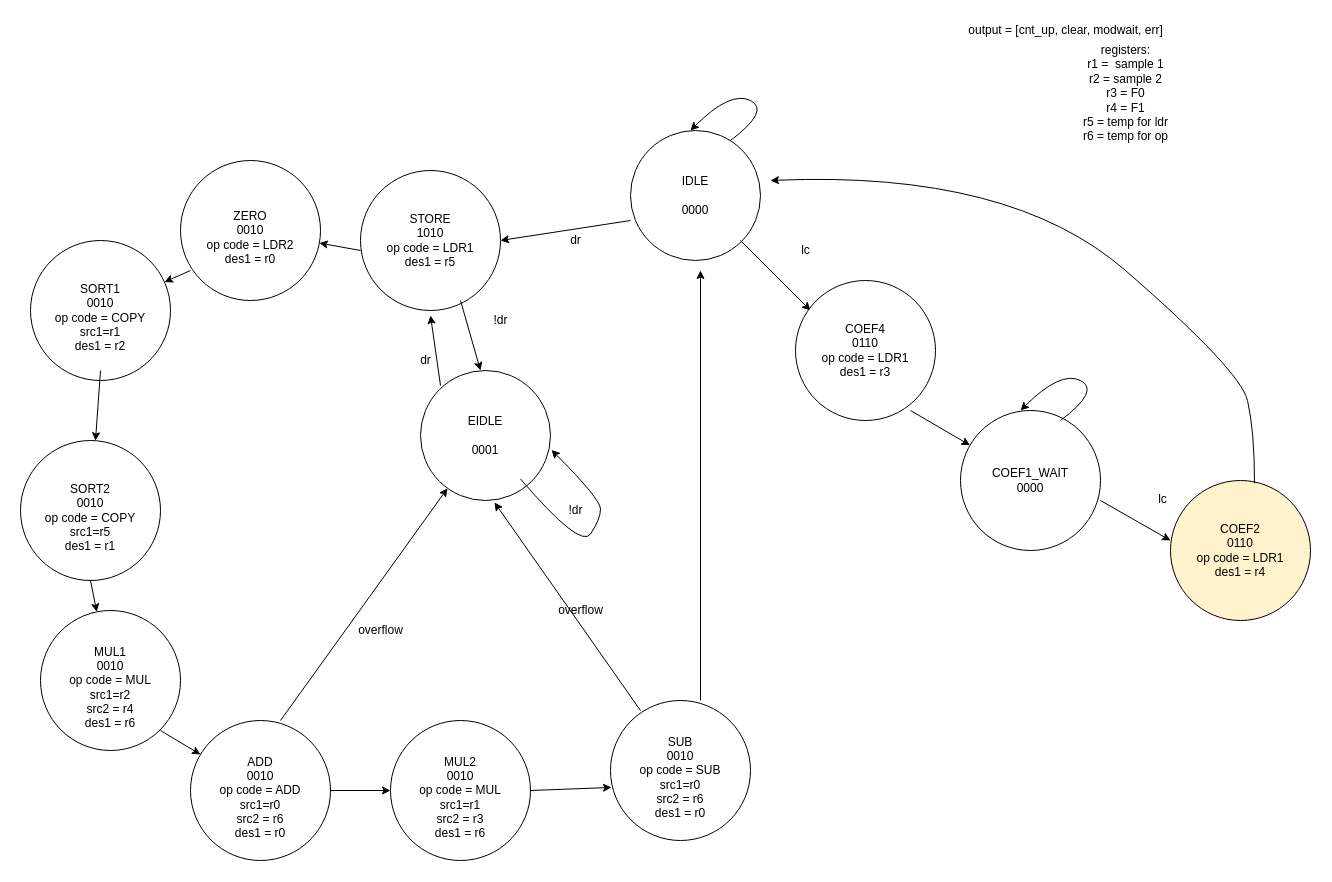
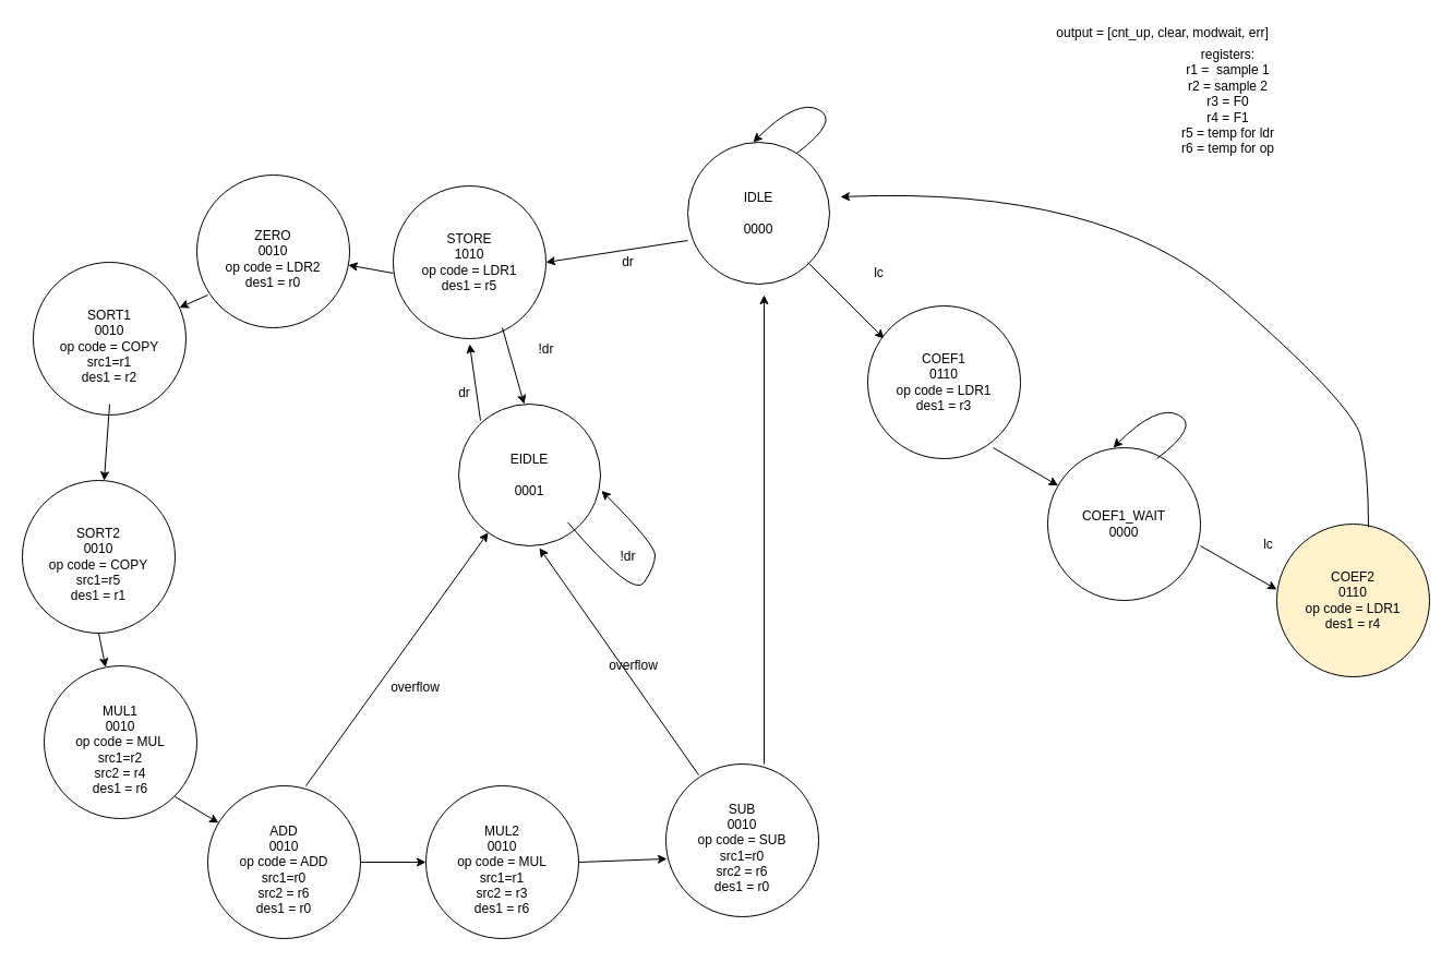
  <mxCell id="0" />
  <mxCell id="1" parent="0" />
  <mxCell id="2" value="&lt;div&gt;IDLE&lt;/div&gt;&lt;div&gt;&lt;br&gt;&lt;/div&gt;&lt;div&gt;0000&lt;/div&gt;" style="ellipse;whiteSpace=wrap;html=1;aspect=fixed;" vertex="1" parent="1"><mxGeometry x="630" y="130" width="130" height="130" as="geometry" /></mxCell>
  <mxCell id="3" value="&lt;div&gt;registers:&lt;/div&gt;&lt;div&gt;r1 =&amp;nbsp; sample 1&lt;/div&gt;&lt;div&gt;r2 = sample 2&lt;/div&gt;&lt;div&gt;r3 = F0&lt;/div&gt;&lt;div&gt;r4 = F1&lt;/div&gt;&lt;div&gt;r5 = temp for ldr&lt;/div&gt;&lt;div&gt;r6 = temp for op&lt;br&gt;&lt;/div&gt;&lt;div&gt;&lt;br&gt;&lt;/div&gt;" style="text;html=1;align=center;verticalAlign=middle;resizable=0;points=[];autosize=1;" vertex="1" parent="1"><mxGeometry x="1075" y="40" width="100" height="120" as="geometry" /></mxCell>
  <mxCell id="4" value="" style="endArrow=classic;html=1;" edge="1" parent="1"><mxGeometry width="50" height="50" relative="1" as="geometry"><mxPoint x="740" y="240" as="sourcePoint" /><mxPoint x="810" y="310" as="targetPoint" /></mxGeometry></mxCell>
  <mxCell id="5" value="output = [cnt_up, clear, modwait, err]" style="text;html=1;align=center;verticalAlign=middle;resizable=0;points=[];autosize=1;" vertex="1" parent="1"><mxGeometry x="960" y="20" width="210" height="20" as="geometry" /></mxCell>
  <mxCell id="6" value="lc" style="text;html=1;align=center;verticalAlign=middle;resizable=0;points=[];autosize=1;" vertex="1" parent="1"><mxGeometry x="795" y="240" width="20" height="20" as="geometry" /></mxCell>
- <mxCell id="7" value="&lt;div&gt;COEF4&lt;/div&gt;&lt;div&gt;0110&lt;/div&gt;&lt;div&gt;op code = LDR1&lt;br&gt;&lt;/div&gt;&lt;div&gt;des1 = r3&lt;br&gt;&lt;/div&gt;" style="ellipse;whiteSpace=wrap;html=1;aspect=fixed;" vertex="1" parent="1"><mxGeometry x="795" y="280" width="140" height="140" as="geometry" /></mxCell>
+ <mxCell id="7" value="&lt;div&gt;COEF1&lt;/div&gt;&lt;div&gt;0110&lt;/div&gt;&lt;div&gt;op code = LDR1&lt;br&gt;&lt;/div&gt;&lt;div&gt;des1 = r3&lt;br&gt;&lt;/div&gt;" style="ellipse;whiteSpace=wrap;html=1;aspect=fixed;" vertex="1" parent="1"><mxGeometry x="795" y="280" width="140" height="140" as="geometry" /></mxCell>
  <mxCell id="8" value="&lt;div&gt;COEF1_WAIT&lt;/div&gt;&lt;div&gt;0000&lt;br&gt;&lt;/div&gt;" style="ellipse;whiteSpace=wrap;html=1;aspect=fixed;" vertex="1" parent="1"><mxGeometry x="960" y="410" width="140" height="140" as="geometry" /></mxCell>
  <mxCell id="9" value="" style="endArrow=classic;html=1;" edge="1" parent="1" target="8"><mxGeometry width="50" height="50" relative="1" as="geometry"><mxPoint x="910" y="410" as="sourcePoint" /><mxPoint x="960" y="360" as="targetPoint" /></mxGeometry></mxCell>
  <mxCell id="10" value="" style="curved=1;endArrow=classic;html=1;entryX=0.429;entryY=0;entryDx=0;entryDy=0;entryPerimeter=0;" edge="1" parent="1" target="8"><mxGeometry width="50" height="50" relative="1" as="geometry"><mxPoint x="1060" y="420" as="sourcePoint" /><mxPoint x="1110" y="370" as="targetPoint" /><Array as="points"><mxPoint x="1100" y="390" /><mxPoint x="1060" y="370" /></Array></mxGeometry></mxCell>
  <mxCell id="11" value="" style="endArrow=classic;html=1;" edge="1" parent="1"><mxGeometry width="50" height="50" relative="1" as="geometry"><mxPoint x="1100" y="500" as="sourcePoint" /><mxPoint x="1170" y="540" as="targetPoint" /></mxGeometry></mxCell>
  <mxCell id="12" value="&lt;div&gt;COEF2&lt;/div&gt;&lt;div&gt;0110&lt;/div&gt;&lt;div&gt;op code = LDR1&lt;br&gt;&lt;/div&gt;&lt;div&gt;des1 = r4&lt;br&gt;&lt;/div&gt;" style="ellipse;whiteSpace=wrap;html=1;aspect=fixed;fillColor=#fff2cc;" vertex="1" parent="1"><mxGeometry x="1170" y="480" width="140" height="140" as="geometry" /></mxCell>
  <mxCell id="13" value="" style="curved=1;endArrow=classic;html=1;exitX=0.6;exitY=0.021;exitDx=0;exitDy=0;exitPerimeter=0;" edge="1" parent="1" source="12"><mxGeometry width="50" height="50" relative="1" as="geometry"><mxPoint x="1240" y="420" as="sourcePoint" /><mxPoint x="770" y="180" as="targetPoint" /><Array as="points"><mxPoint x="1254" y="430" /><mxPoint x="1240" y="370" /><mxPoint x="1010" y="170" /></Array></mxGeometry></mxCell>
  <mxCell id="14" value="lc" style="text;html=1;align=center;verticalAlign=middle;resizable=0;points=[];autosize=1;" vertex="1" parent="1"><mxGeometry x="1152" y="489" width="20" height="20" as="geometry" /></mxCell>
  <mxCell id="15" value="" style="curved=1;endArrow=classic;html=1;entryX=0.429;entryY=0;entryDx=0;entryDy=0;entryPerimeter=0;" edge="1" parent="1"><mxGeometry width="50" height="50" relative="1" as="geometry"><mxPoint x="729.94" y="140" as="sourcePoint" /><mxPoint x="690" y="130" as="targetPoint" /><Array as="points"><mxPoint x="769.94" y="110" /><mxPoint x="729.94" y="90" /></Array></mxGeometry></mxCell>
  <mxCell id="16" value="" style="endArrow=classic;html=1;entryX=1;entryY=0.5;entryDx=0;entryDy=0;" edge="1" parent="1" target="17"><mxGeometry width="50" height="50" relative="1" as="geometry"><mxPoint x="630" y="220" as="sourcePoint" /><mxPoint x="560" y="290" as="targetPoint" /></mxGeometry></mxCell>
  <mxCell id="17" value="&lt;div&gt;STORE&lt;br&gt;&lt;/div&gt;&lt;div&gt;1010&lt;/div&gt;&lt;div&gt;op code = LDR1&lt;br&gt;&lt;/div&gt;&lt;div&gt;des1 = r5&lt;/div&gt;" style="ellipse;whiteSpace=wrap;html=1;aspect=fixed;" vertex="1" parent="1"><mxGeometry x="360" y="170" width="140" height="140" as="geometry" /></mxCell>
  <mxCell id="18" value="dr" style="text;html=1;align=center;verticalAlign=middle;resizable=0;points=[];autosize=1;" vertex="1" parent="1"><mxGeometry x="560" y="230" width="30" height="20" as="geometry" /></mxCell>
  <mxCell id="19" value="" style="endArrow=classic;html=1;" edge="1" parent="1"><mxGeometry width="50" height="50" relative="1" as="geometry"><mxPoint x="460" y="300" as="sourcePoint" /><mxPoint x="480" y="370" as="targetPoint" /></mxGeometry></mxCell>
  <mxCell id="20" value="!dr" style="text;html=1;align=center;verticalAlign=middle;resizable=0;points=[];autosize=1;" vertex="1" parent="1"><mxGeometry x="485" y="310" width="30" height="20" as="geometry" /></mxCell>
  <mxCell id="21" value="&lt;div&gt;EIDLE&lt;/div&gt;&lt;div&gt;&lt;br&gt;&lt;/div&gt;&lt;div&gt;0001&lt;/div&gt;" style="ellipse;whiteSpace=wrap;html=1;aspect=fixed;" vertex="1" parent="1"><mxGeometry x="420" y="370" width="130" height="130" as="geometry" /></mxCell>
  <mxCell id="22" value="" style="curved=1;endArrow=classic;html=1;" edge="1" parent="1"><mxGeometry width="50" height="50" relative="1" as="geometry"><mxPoint x="520" y="478.52" as="sourcePoint" /><mxPoint x="550.962" y="449.482" as="targetPoint" /><Array as="points"><mxPoint x="580" y="548.52" /><mxPoint x="600" y="518.52" /><mxPoint x="600" y="498.52" /></Array></mxGeometry></mxCell>
  <mxCell id="23" value="!dr" style="text;html=1;align=center;verticalAlign=middle;resizable=0;points=[];autosize=1;" vertex="1" parent="1"><mxGeometry x="560" y="500" width="30" height="20" as="geometry" /></mxCell>
  <mxCell id="24" value="" style="endArrow=classic;html=1;" edge="1" parent="1"><mxGeometry width="50" height="50" relative="1" as="geometry"><mxPoint x="440" y="385" as="sourcePoint" /><mxPoint x="430" y="315" as="targetPoint" /></mxGeometry></mxCell>
  <mxCell id="25" value="dr" style="text;html=1;align=center;verticalAlign=middle;resizable=0;points=[];autosize=1;" vertex="1" parent="1"><mxGeometry x="410" y="350" width="30" height="20" as="geometry" /></mxCell>
  <mxCell id="26" value="&lt;div&gt;&lt;br&gt;&lt;/div&gt;&lt;div&gt;SORT1&lt;br&gt;&lt;/div&gt;&lt;div&gt;0010&lt;/div&gt;&lt;div&gt;op code = COPY&lt;/div&gt;&lt;div&gt;src1=r1&lt;br&gt;&lt;/div&gt;&lt;div&gt;des1 = r2&lt;/div&gt;" style="ellipse;whiteSpace=wrap;html=1;aspect=fixed;" vertex="1" parent="1"><mxGeometry x="30" y="240" width="140" height="140" as="geometry" /></mxCell>
  <mxCell id="27" value="&lt;div&gt;&lt;br&gt;&lt;/div&gt;&lt;div&gt;SORT2&lt;br&gt;&lt;/div&gt;&lt;div&gt;0010&lt;/div&gt;&lt;div&gt;op code = COPY&lt;/div&gt;&lt;div&gt;src1=r5&lt;br&gt;&lt;/div&gt;&lt;div&gt;des1 = r1&lt;/div&gt;" style="ellipse;whiteSpace=wrap;html=1;aspect=fixed;" vertex="1" parent="1"><mxGeometry x="20" y="440" width="140" height="140" as="geometry" /></mxCell>
  <mxCell id="28" value="" style="endArrow=classic;html=1;" edge="1" parent="1" target="27"><mxGeometry width="50" height="50" relative="1" as="geometry"><mxPoint x="100" y="370" as="sourcePoint" /><mxPoint x="230" y="350" as="targetPoint" /></mxGeometry></mxCell>
  <mxCell id="29" value="&lt;div&gt;&lt;br&gt;&lt;/div&gt;&lt;div&gt;MUL1&lt;br&gt;&lt;/div&gt;&lt;div&gt;0010&lt;/div&gt;&lt;div&gt;op code = MUL&lt;br&gt;&lt;/div&gt;&lt;div&gt;src1=r2&lt;/div&gt;&lt;div&gt;src2 = r4&lt;br&gt;&lt;/div&gt;&lt;div&gt;des1 = r6&lt;/div&gt;" style="ellipse;whiteSpace=wrap;html=1;aspect=fixed;" vertex="1" parent="1"><mxGeometry x="40" y="610" width="140" height="140" as="geometry" /></mxCell>
  <mxCell id="30" value="" style="endArrow=classic;html=1;" edge="1" parent="1" target="29"><mxGeometry width="50" height="50" relative="1" as="geometry"><mxPoint x="90" y="580" as="sourcePoint" /><mxPoint x="140" y="530" as="targetPoint" /></mxGeometry></mxCell>
  <mxCell id="31" value="&lt;div&gt;&lt;br&gt;&lt;/div&gt;&lt;div&gt;ADD&lt;br&gt;&lt;/div&gt;&lt;div&gt;0010&lt;/div&gt;&lt;div&gt;op code = ADD&lt;br&gt;&lt;/div&gt;&lt;div&gt;src1=r0&lt;/div&gt;&lt;div&gt;src2 = r6&lt;br&gt;&lt;/div&gt;&lt;div&gt;des1 = r0&lt;/div&gt;" style="ellipse;whiteSpace=wrap;html=1;aspect=fixed;" vertex="1" parent="1"><mxGeometry x="190" y="720" width="140" height="140" as="geometry" /></mxCell>
  <mxCell id="32" value="" style="endArrow=classic;html=1;" edge="1" parent="1" target="31"><mxGeometry width="50" height="50" relative="1" as="geometry"><mxPoint x="160" y="730" as="sourcePoint" /><mxPoint x="210" y="680" as="targetPoint" /></mxGeometry></mxCell>
  <mxCell id="33" value="" style="endArrow=classic;html=1;" edge="1" parent="1" target="21"><mxGeometry width="50" height="50" relative="1" as="geometry"><mxPoint x="280" y="720" as="sourcePoint" /><mxPoint x="330" y="670" as="targetPoint" /></mxGeometry></mxCell>
  <mxCell id="34" value="overflow" style="text;html=1;align=center;verticalAlign=middle;resizable=0;points=[];autosize=1;" vertex="1" parent="1"><mxGeometry x="350" y="620" width="60" height="20" as="geometry" /></mxCell>
  <mxCell id="35" value="&lt;div&gt;&lt;br&gt;&lt;/div&gt;&lt;div&gt;SUB&lt;br&gt;&lt;/div&gt;&lt;div&gt;0010&lt;/div&gt;&lt;div&gt;op code = SUB&lt;br&gt;&lt;/div&gt;&lt;div&gt;src1=r0&lt;/div&gt;&lt;div&gt;src2 = r6&lt;br&gt;&lt;/div&gt;&lt;div&gt;des1 = r0&lt;/div&gt;" style="ellipse;whiteSpace=wrap;html=1;aspect=fixed;" vertex="1" parent="1"><mxGeometry x="610" y="700" width="140" height="140" as="geometry" /></mxCell>
  <mxCell id="36" value="&lt;div&gt;&lt;br&gt;&lt;/div&gt;&lt;div&gt;MUL2&lt;br&gt;&lt;/div&gt;&lt;div&gt;0010&lt;/div&gt;&lt;div&gt;op code = MUL&lt;br&gt;&lt;/div&gt;&lt;div&gt;src1=r1&lt;/div&gt;&lt;div&gt;src2 = r3&lt;br&gt;&lt;/div&gt;&lt;div&gt;des1 = r6&lt;/div&gt;" style="ellipse;whiteSpace=wrap;html=1;aspect=fixed;" vertex="1" parent="1"><mxGeometry y="720" width="140" height="140" as="geometry" x="390" /></mxCell>
  <mxCell id="37" value="" style="endArrow=classic;html=1;entryX=0.569;entryY=1.015;entryDx=0;entryDy=0;entryPerimeter=0;" edge="1" parent="1" target="21"><mxGeometry width="50" height="50" relative="1" as="geometry"><mxPoint x="640" y="710" as="sourcePoint" /><mxPoint x="690" y="660" as="targetPoint" /></mxGeometry></mxCell>
  <mxCell id="38" value="overflow" style="text;html=1;align=center;verticalAlign=middle;resizable=0;points=[];autosize=1;" vertex="1" parent="1"><mxGeometry x="550" y="600" width="60" height="20" as="geometry" /></mxCell>
  <mxCell id="39" value="" style="endArrow=classic;html=1;entryX=0;entryY=0.5;entryDx=0;entryDy=0;" edge="1" parent="1" target="36"><mxGeometry width="50" height="50" relative="1" as="geometry"><mxPoint x="330" y="790" as="sourcePoint" /><mxPoint x="380" y="740" as="targetPoint" /></mxGeometry></mxCell>
  <mxCell id="40" value="" style="endArrow=classic;html=1;entryX=0.007;entryY=0.621;entryDx=0;entryDy=0;entryPerimeter=0;" edge="1" parent="1" target="35"><mxGeometry width="50" height="50" relative="1" as="geometry"><mxPoint x="530" y="790" as="sourcePoint" /><mxPoint x="580" y="740" as="targetPoint" /></mxGeometry></mxCell>
  <mxCell id="41" value="" style="endArrow=classic;html=1;" edge="1" parent="1"><mxGeometry width="50" height="50" relative="1" as="geometry"><mxPoint x="700" y="700" as="sourcePoint" /><mxPoint x="700" y="270" as="targetPoint" /></mxGeometry></mxCell>
  <mxCell id="42" value="&lt;div&gt;&lt;br&gt;&lt;/div&gt;&lt;div&gt;ZERO&lt;br&gt;&lt;/div&gt;&lt;div&gt;0010&lt;/div&gt;&lt;div&gt;op code = LDR2&lt;/div&gt;&lt;div&gt;des1 = r0&lt;br&gt;&lt;/div&gt;" style="ellipse;whiteSpace=wrap;html=1;aspect=fixed;" vertex="1" parent="1"><mxGeometry x="180" y="160" width="140" height="140" as="geometry" /></mxCell>
  <mxCell id="43" value="" style="endArrow=classic;html=1;" edge="1" parent="1" target="42"><mxGeometry width="50" height="50" relative="1" as="geometry"><mxPoint x="360" y="250" as="sourcePoint" /><mxPoint x="410" y="200" as="targetPoint" /></mxGeometry></mxCell>
  <mxCell id="44" value="" style="endArrow=classic;html=1;" edge="1" parent="1" target="26"><mxGeometry width="50" height="50" relative="1" as="geometry"><mxPoint x="190" y="270" as="sourcePoint" /><mxPoint x="240" y="220" as="targetPoint" /></mxGeometry></mxCell>
